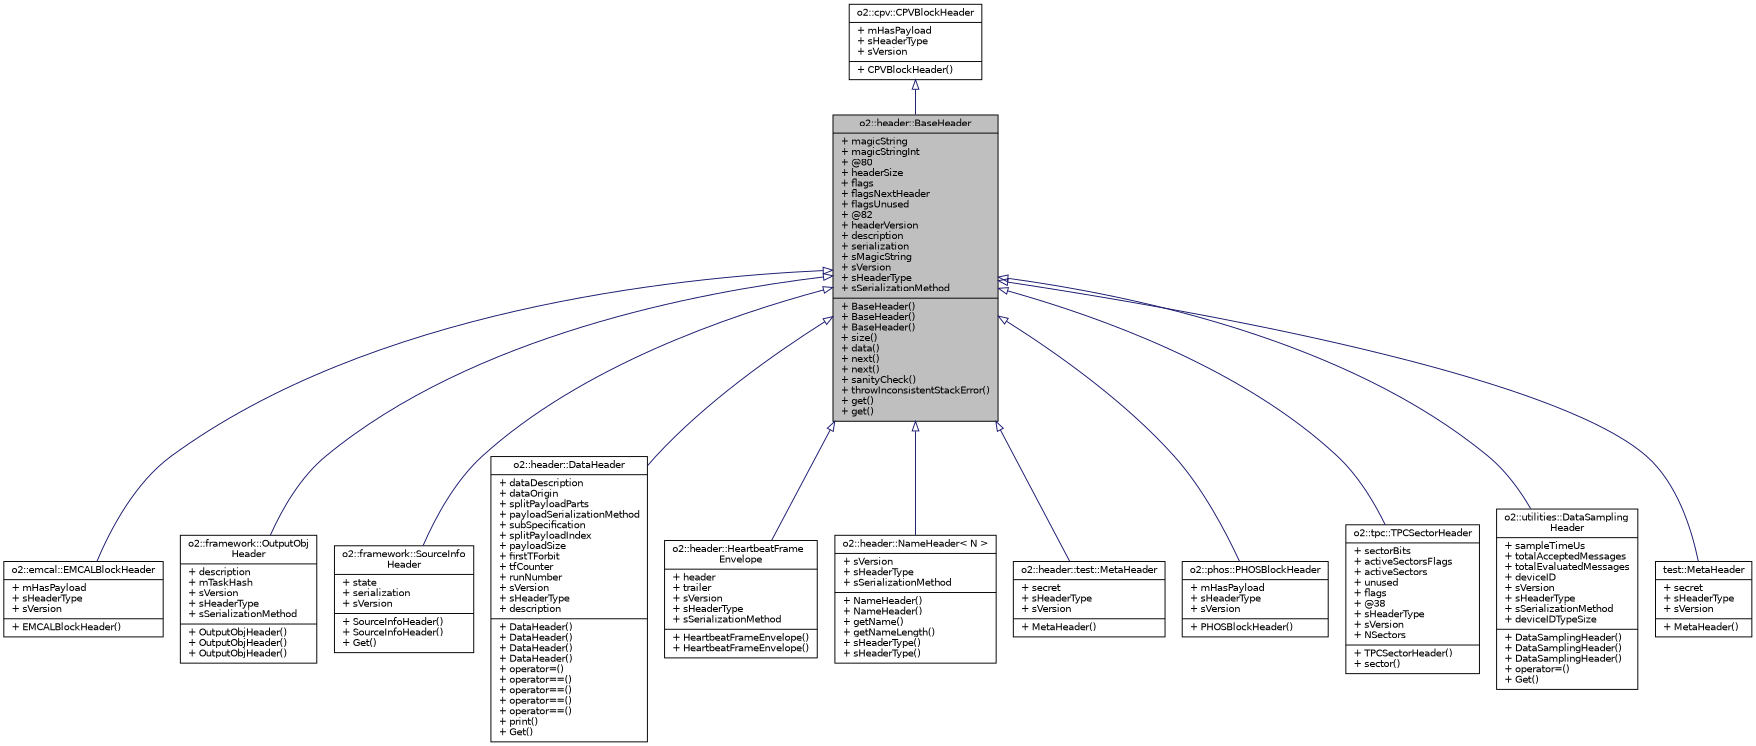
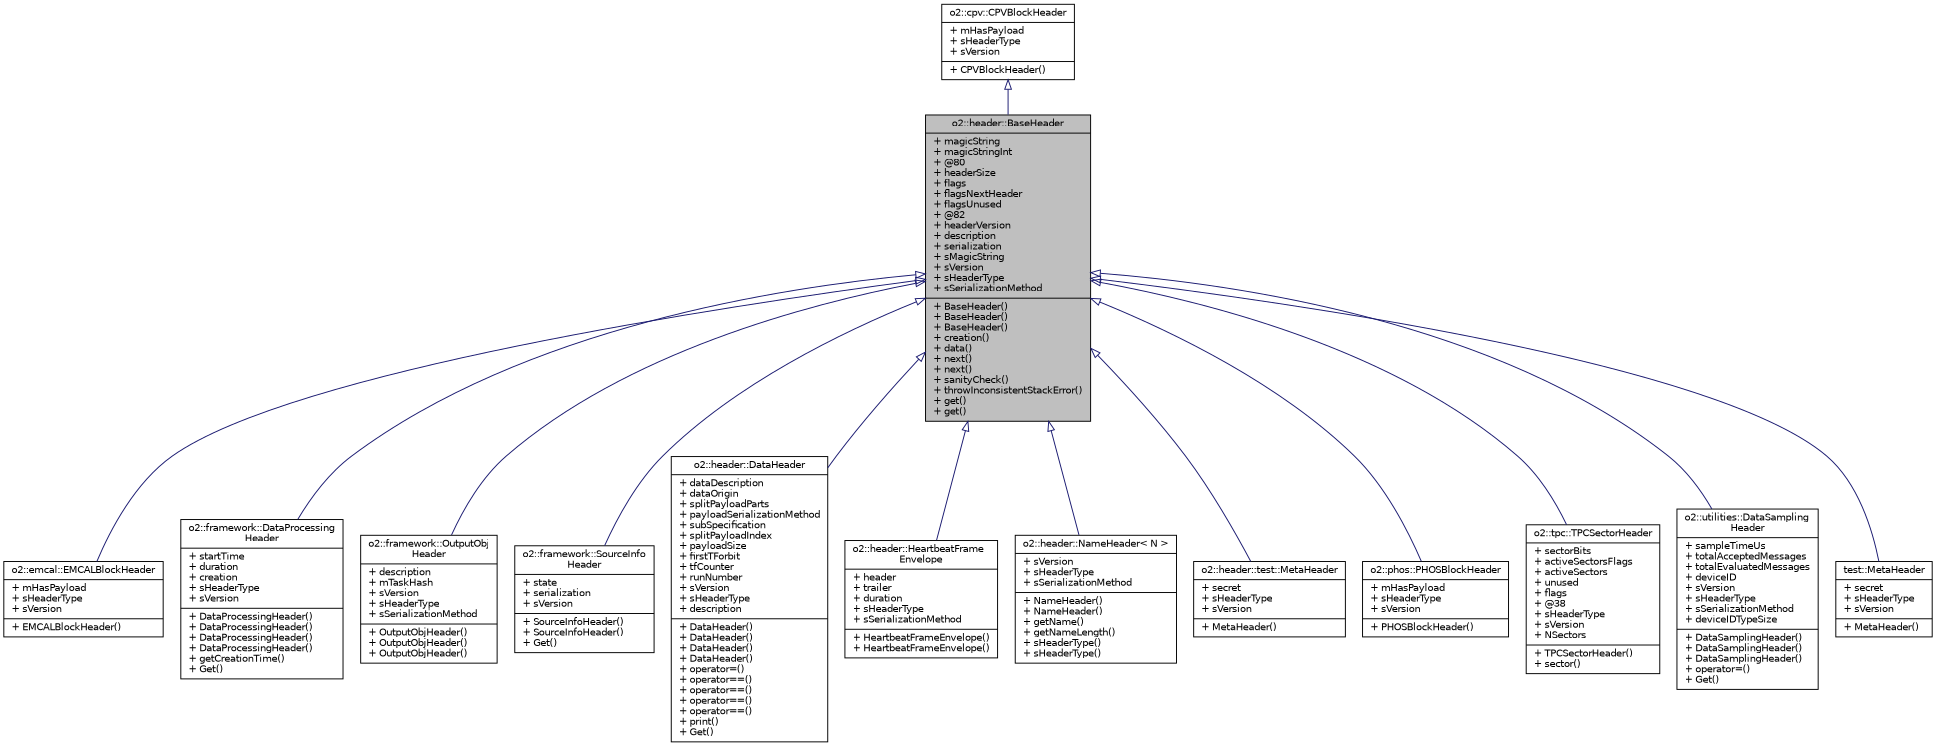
  digraph {
    node [color=black fontname=Helvetica fontsize=10 shape=record]
    edge [arrowtail=onormal color=midnightblue dir=back fontname=Helvetica fontsize=10 labelfontname=Helvetica labelfontsize=10 style=solid]
-   n1 [fillcolor=grey75 fontcolor=black height=0.2 label="{o2::header::BaseHeader\n|+ magicString\l+ magicStringInt\l+ @80\l+ headerSize\l+ flags\l+ flagsNextHeader\l+ flagsUnused\l+ @82\l+ headerVersion\l+ description\l+ serialization\l+ sMagicString\l+ sVersion\l+ sHeaderType\l+ sSerializationMethod\l|+ BaseHeader()\l+ BaseHeader()\l+ BaseHeader()\l+ size()\l+ data()\l+ next()\l+ next()\l+ sanityCheck()\l+ throwInconsistentStackError()\l+ get()\l+ get()\l}" style=filled width=0.4]
+   n1 [fillcolor=grey75 fontcolor=black height=0.2 label="{o2::header::BaseHeader\n|+ magicString\l+ magicStringInt\l+ @80\l+ headerSize\l+ flags\l+ flagsNextHeader\l+ flagsUnused\l+ @82\l+ headerVersion\l+ description\l+ serialization\l+ sMagicString\l+ sVersion\l+ sHeaderType\l+ sSerializationMethod\l|+ BaseHeader()\l+ BaseHeader()\l+ BaseHeader()\l+ creation()\l+ data()\l+ next()\l+ next()\l+ sanityCheck()\l+ throwInconsistentStackError()\l+ get()\l+ get()\l}" style=filled width=0.4]
    n2 [height=0.2 label="{o2::emcal::EMCALBlockHeader\n|+ mHasPayload\l+ sHeaderType\l+ sVersion\l|+ EMCALBlockHeader()\l}" width=0.4]
+   n3 [height=0.2 label="{o2::framework::DataProcessing\lHeader\n|+ startTime\l+ duration\l+ creation\l+ sHeaderType\l+ sVersion\l|+ DataProcessingHeader()\l+ DataProcessingHeader()\l+ DataProcessingHeader()\l+ DataProcessingHeader()\l+ getCreationTime()\l+ Get()\l}" width=0.4]
    n4 [height=0.2 label="{o2::framework::OutputObj\lHeader\n|+ description\l+ mTaskHash\l+ sVersion\l+ sHeaderType\l+ sSerializationMethod\l|+ OutputObjHeader()\l+ OutputObjHeader()\l+ OutputObjHeader()\l}" width=0.4]
    n5 [height=0.2 label="{o2::framework::SourceInfo\lHeader\n|+ state\l+ serialization\l+ sVersion\l|+ SourceInfoHeader()\l+ SourceInfoHeader()\l+ Get()\l}" width=0.4]
    n6 [height=0.2 label="{o2::header::DataHeader\n|+ dataDescription\l+ dataOrigin\l+ splitPayloadParts\l+ payloadSerializationMethod\l+ subSpecification\l+ splitPayloadIndex\l+ payloadSize\l+ firstTForbit\l+ tfCounter\l+ runNumber\l+ sVersion\l+ sHeaderType\l+ description\l|+ DataHeader()\l+ DataHeader()\l+ DataHeader()\l+ DataHeader()\l+ operator=()\l+ operator==()\l+ operator==()\l+ operator==()\l+ operator==()\l+ print()\l+ Get()\l}" width=0.4]
-   n7 [height=0.2 label="{o2::header::HeartbeatFrame\lEnvelope\n|+ header\l+ trailer\l+ sVersion\l+ sHeaderType\l+ sSerializationMethod\l|+ HeartbeatFrameEnvelope()\l+ HeartbeatFrameEnvelope()\l}" width=0.4]
+   n7 [height=0.2 label="{o2::header::HeartbeatFrame\lEnvelope\n|+ header\l+ trailer\l+ duration\l+ sHeaderType\l+ sSerializationMethod\l|+ HeartbeatFrameEnvelope()\l+ HeartbeatFrameEnvelope()\l}" width=0.4]
    n8 [height=0.2 label="{o2::header::NameHeader\< N \>\n|+ sVersion\l+ sHeaderType\l+ sSerializationMethod\l|+ NameHeader()\l+ NameHeader()\l+ getName()\l+ getNameLength()\l+ sHeaderType()\l+ sHeaderType()\l}" width=0.4]
    n9 [height=0.2 label="{o2::header::test::MetaHeader\n|+ secret\l+ sHeaderType\l+ sVersion\l|+ MetaHeader()\l}" width=0.4]
    n10 [height=0.2 label="{o2::phos::PHOSBlockHeader\n|+ mHasPayload\l+ sHeaderType\l+ sVersion\l|+ PHOSBlockHeader()\l}" width=0.4]
    n11 [height=0.2 label="{o2::tpc::TPCSectorHeader\n|+ sectorBits\l+ activeSectorsFlags\l+ activeSectors\l+ unused\l+ flags\l+ @38\l+ sHeaderType\l+ sVersion\l+ NSectors\l|+ TPCSectorHeader()\l+ sector()\l}" width=0.4]
    n12 [height=0.2 label="{o2::utilities::DataSampling\lHeader\n|+ sampleTimeUs\l+ totalAcceptedMessages\l+ totalEvaluatedMessages\l+ deviceID\l+ sVersion\l+ sHeaderType\l+ sSerializationMethod\l+ deviceIDTypeSize\l|+ DataSamplingHeader()\l+ DataSamplingHeader()\l+ DataSamplingHeader()\l+ operator=()\l+ Get()\l}" width=0.4]
    n13 [height=0.2 label="{test::MetaHeader\n|+ secret\l+ sHeaderType\l+ sVersion\l|+ MetaHeader()\l}" width=0.4]
    n14 [height=0.2 label="{o2::cpv::CPVBlockHeader\n|+ mHasPayload\l+ sHeaderType\l+ sVersion\l|+ CPVBlockHeader()\l}" width=0.4]
    n1 -> n2
+   n1 -> n3
    n1 -> n4
    n1 -> n5
    n1 -> n6
    n1 -> n7
    n1 -> n8
    n1 -> n9
    n1 -> n10
    n1 -> n11
    n1 -> n12
    n1 -> n13
    n14 -> n1
  }
